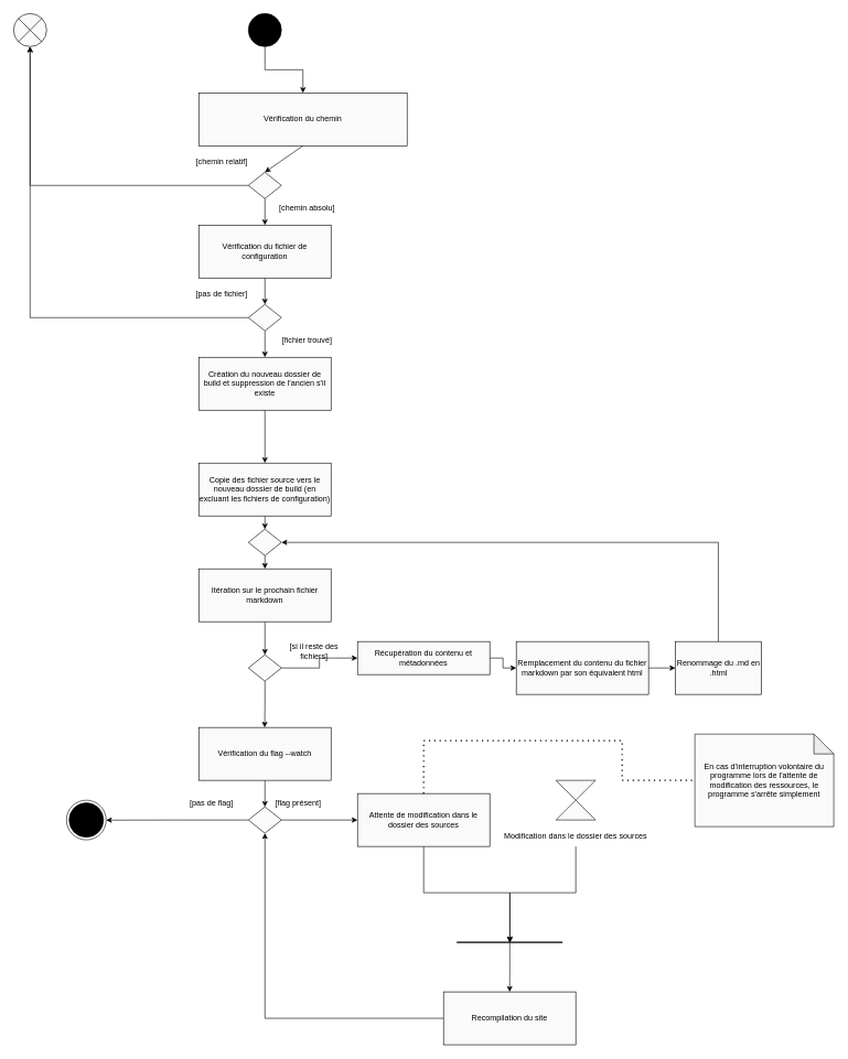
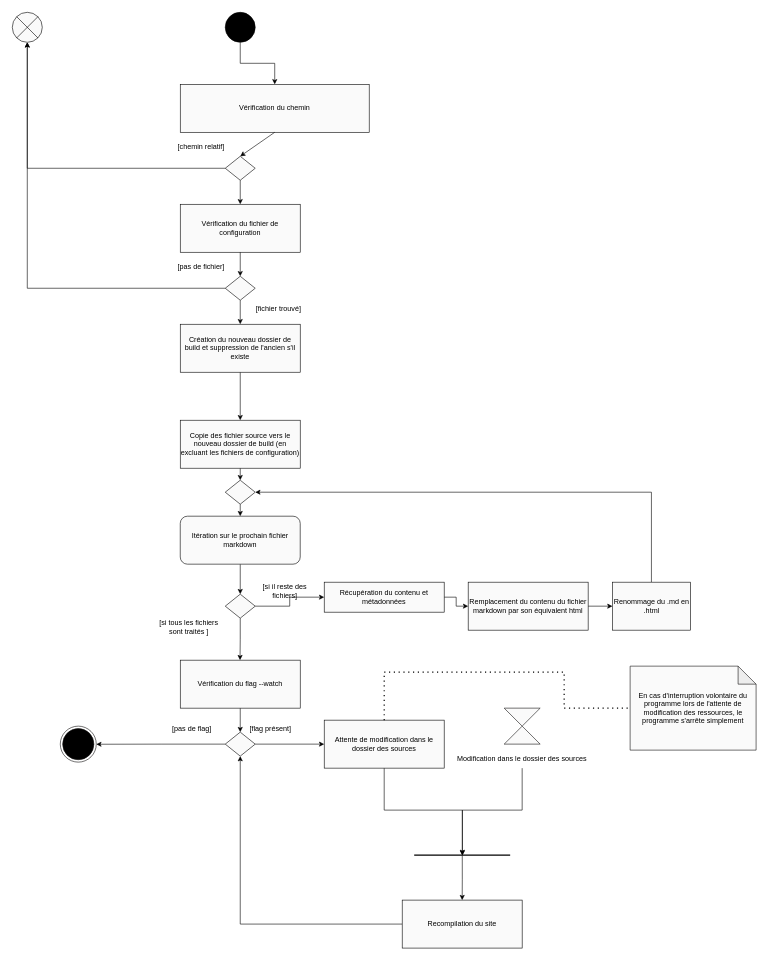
  <mxCell id="0" />
  <mxCell id="1" parent="0" />
  <mxCell id="2" style="edgeStyle=orthogonalEdgeStyle;rounded=0;orthogonalLoop=1;jettySize=auto;html=1;exitX=0.5;exitY=1;exitDx=0;exitDy=0;entryX=0.5;entryY=0;entryDx=0;entryDy=0;" edge="1" parent="1" source="3" target="5"><mxGeometry relative="1" as="geometry" /></mxCell>
  <mxCell id="3" value="" style="ellipse;whiteSpace=wrap;html=1;aspect=fixed;fillColor=#000000;" vertex="1" parent="1"><mxGeometry x="375" y="20" width="50" height="50" as="geometry" /></mxCell>
  <mxCell id="4" value="" style="verticalLabelPosition=bottom;verticalAlign=top;html=1;shape=mxgraph.flowchart.or;fillColor=#FAFAFA;" vertex="1" parent="1"><mxGeometry x="20" y="20" width="50" height="50" as="geometry" /></mxCell>
  <mxCell id="5" value="Vérification du chemin" style="rounded=0;whiteSpace=wrap;html=1;fillColor=#FAFAFA;" vertex="1" parent="1"><mxGeometry x="300" y="140" width="315" height="80" as="geometry" /></mxCell>
  <mxCell id="6" style="edgeStyle=orthogonalEdgeStyle;rounded=0;orthogonalLoop=1;jettySize=auto;html=1;exitX=0;exitY=0.5;exitDx=0;exitDy=0;entryX=0.5;entryY=1;entryDx=0;entryDy=0;entryPerimeter=0;" edge="1" parent="1" source="8" target="4"><mxGeometry relative="1" as="geometry" /></mxCell>
  <mxCell id="7" style="edgeStyle=orthogonalEdgeStyle;rounded=0;orthogonalLoop=1;jettySize=auto;html=1;exitX=0.5;exitY=1;exitDx=0;exitDy=0;entryX=0.5;entryY=0;entryDx=0;entryDy=0;" edge="1" parent="1" source="8" target="12"><mxGeometry relative="1" as="geometry" /></mxCell>
  <mxCell id="8" value="" style="rhombus;whiteSpace=wrap;html=1;fillColor=#FAFAFA;" vertex="1" parent="1"><mxGeometry x="375" y="260" width="50" height="40" as="geometry" /></mxCell>
  <mxCell id="9" value="" style="endArrow=classic;html=1;rounded=0;exitX=0.5;exitY=1;exitDx=0;exitDy=0;entryX=0.5;entryY=0;entryDx=0;entryDy=0;" edge="1" parent="1" source="5" target="8"><mxGeometry width="50" height="50" relative="1" as="geometry"><mxPoint x="380" y="450" as="sourcePoint" /><mxPoint x="430" y="400" as="targetPoint" /></mxGeometry></mxCell>
  <mxCell id="10" value="[chemin relatif]" style="text;html=1;strokeColor=none;fillColor=none;align=center;verticalAlign=middle;whiteSpace=wrap;rounded=0;" vertex="1" parent="1"><mxGeometry x="290" y="230" width="90" height="30" as="geometry" /></mxCell>
- <mxCell id="11" value="[chemin absolu]" style="text;html=1;strokeColor=none;fillColor=none;align=center;verticalAlign=middle;whiteSpace=wrap;rounded=0;" vertex="1" parent="1"><mxGeometry x="419" y="300" width="90" height="30" as="geometry" /></mxCell>
  <mxCell id="12" value="Vérification du fichier de configuration" style="rounded=0;whiteSpace=wrap;html=1;fillColor=#FAFAFA;" vertex="1" parent="1"><mxGeometry x="300" y="340" width="200" height="80" as="geometry" /></mxCell>
  <mxCell id="13" style="edgeStyle=orthogonalEdgeStyle;rounded=0;orthogonalLoop=1;jettySize=auto;html=1;exitX=0;exitY=0.5;exitDx=0;exitDy=0;entryX=0.5;entryY=1;entryDx=0;entryDy=0;entryPerimeter=0;" edge="1" parent="1" source="15" target="4"><mxGeometry relative="1" as="geometry"><mxPoint x="50" y="280" as="targetPoint" /></mxGeometry></mxCell>
  <mxCell id="14" style="edgeStyle=orthogonalEdgeStyle;rounded=0;orthogonalLoop=1;jettySize=auto;html=1;exitX=0.5;exitY=1;exitDx=0;exitDy=0;entryX=0.5;entryY=0;entryDx=0;entryDy=0;" edge="1" parent="1" source="15" target="20"><mxGeometry relative="1" as="geometry" /></mxCell>
  <mxCell id="15" value="" style="rhombus;whiteSpace=wrap;html=1;fillColor=#FAFAFA;" vertex="1" parent="1"><mxGeometry x="375" y="460" width="50" height="40" as="geometry" /></mxCell>
  <mxCell id="16" value="" style="endArrow=classic;html=1;rounded=0;exitX=0.5;exitY=1;exitDx=0;exitDy=0;entryX=0.5;entryY=0;entryDx=0;entryDy=0;" edge="1" parent="1" source="12" target="15"><mxGeometry width="50" height="50" relative="1" as="geometry"><mxPoint x="390" y="650" as="sourcePoint" /><mxPoint x="440" y="600" as="targetPoint" /></mxGeometry></mxCell>
  <mxCell id="17" value="[pas de fichier]" style="text;html=1;strokeColor=none;fillColor=none;align=center;verticalAlign=middle;whiteSpace=wrap;rounded=0;" vertex="1" parent="1"><mxGeometry x="290" y="430" width="90" height="30" as="geometry" /></mxCell>
  <mxCell id="18" value="[fichier trouvé]" style="text;html=1;strokeColor=none;fillColor=none;align=center;verticalAlign=middle;whiteSpace=wrap;rounded=0;" vertex="1" parent="1"><mxGeometry x="419" y="500" width="90" height="30" as="geometry" /></mxCell>
  <mxCell id="19" style="edgeStyle=orthogonalEdgeStyle;rounded=0;orthogonalLoop=1;jettySize=auto;html=1;exitX=0.5;exitY=1;exitDx=0;exitDy=0;entryX=0.5;entryY=0;entryDx=0;entryDy=0;" edge="1" parent="1" source="20" target="22"><mxGeometry relative="1" as="geometry" /></mxCell>
  <mxCell id="20" value="Création du nouveau dossier de build et suppression de l'ancien s'il existe" style="rounded=0;whiteSpace=wrap;html=1;fillColor=#FAFAFA;" vertex="1" parent="1"><mxGeometry x="300" y="540" width="200" height="80" as="geometry" /></mxCell>
  <mxCell id="21" style="edgeStyle=orthogonalEdgeStyle;rounded=0;orthogonalLoop=1;jettySize=auto;html=1;exitX=0.5;exitY=1;exitDx=0;exitDy=0;entryX=0.5;entryY=0;entryDx=0;entryDy=0;" edge="1" parent="1" source="22" target="36"><mxGeometry relative="1" as="geometry" /></mxCell>
  <mxCell id="22" value="Copie des fichier source vers le nouveau dossier de build (en excluant les fichiers de configuration)" style="rounded=0;whiteSpace=wrap;html=1;fillColor=#FAFAFA;" vertex="1" parent="1"><mxGeometry x="300" y="700" width="200" height="80" as="geometry" /></mxCell>
  <mxCell id="23" style="edgeStyle=orthogonalEdgeStyle;rounded=0;orthogonalLoop=1;jettySize=auto;html=1;exitX=0.5;exitY=1;exitDx=0;exitDy=0;" edge="1" parent="1" source="24" target="27"><mxGeometry relative="1" as="geometry" /></mxCell>
- <mxCell id="24" value="Itération sur le prochain fichier markdown" style="rounded=0;whiteSpace=wrap;html=1;fillColor=#FAFAFA;" vertex="1" parent="1"><mxGeometry x="300" y="860" width="200" height="80" as="geometry" /></mxCell>
+ <mxCell id="24" value="Itération sur le prochain fichier markdown" style="whiteSpace=wrap;html=1;fillColor=#FAFAFA;rounded=1;" vertex="1" parent="1"><mxGeometry x="300" y="860" width="200" height="80" as="geometry" /></mxCell>
  <mxCell id="25" style="edgeStyle=orthogonalEdgeStyle;rounded=0;orthogonalLoop=1;jettySize=auto;html=1;exitX=1;exitY=0.5;exitDx=0;exitDy=0;entryX=0;entryY=0.5;entryDx=0;entryDy=0;" edge="1" parent="1" source="27" target="30"><mxGeometry relative="1" as="geometry" /></mxCell>
  <mxCell id="26" style="edgeStyle=orthogonalEdgeStyle;rounded=0;orthogonalLoop=1;jettySize=auto;html=1;exitX=0.5;exitY=1;exitDx=0;exitDy=0;" edge="1" parent="1" source="27"><mxGeometry relative="1" as="geometry"><mxPoint x="399.667" y="1100" as="targetPoint" /></mxGeometry></mxCell>
  <mxCell id="27" value="" style="rhombus;whiteSpace=wrap;html=1;fillColor=#FAFAFA;" vertex="1" parent="1"><mxGeometry x="375" y="990" width="50" height="40" as="geometry" /></mxCell>
+ <mxCell id="28" value="[si tous les fichiers sont traités ]" style="text;html=1;strokeColor=none;fillColor=none;align=center;verticalAlign=middle;whiteSpace=wrap;rounded=0;" vertex="1" parent="1"><mxGeometry x="254" y="1030" width="121" height="30" as="geometry" /></mxCell>
  <mxCell id="29" style="edgeStyle=orthogonalEdgeStyle;rounded=0;orthogonalLoop=1;jettySize=auto;html=1;exitX=1;exitY=0.5;exitDx=0;exitDy=0;entryX=0;entryY=0.5;entryDx=0;entryDy=0;" edge="1" parent="1" source="30" target="32"><mxGeometry relative="1" as="geometry" /></mxCell>
  <mxCell id="30" value="Récupération du contenu et métadonnées" style="rounded=0;whiteSpace=wrap;html=1;fillColor=#FAFAFA;" vertex="1" parent="1"><mxGeometry x="540" y="970" width="200" height="50" as="geometry" /></mxCell>
  <mxCell id="31" value="" style="edgeStyle=orthogonalEdgeStyle;rounded=0;orthogonalLoop=1;jettySize=auto;html=1;" edge="1" parent="1" source="32" target="34"><mxGeometry relative="1" as="geometry" /></mxCell>
  <mxCell id="32" value="Remplacement du contenu du fichier markdown par son équivalent html" style="rounded=0;whiteSpace=wrap;html=1;fillColor=#FAFAFA;" vertex="1" parent="1"><mxGeometry x="780" y="970" width="200" height="80" as="geometry" /></mxCell>
  <mxCell id="33" style="edgeStyle=orthogonalEdgeStyle;rounded=0;orthogonalLoop=1;jettySize=auto;html=1;exitX=0.5;exitY=0;exitDx=0;exitDy=0;entryX=1;entryY=0.5;entryDx=0;entryDy=0;" edge="1" parent="1" source="34" target="36"><mxGeometry relative="1" as="geometry" /></mxCell>
  <mxCell id="34" value="Renommage du .md en .html" style="rounded=0;whiteSpace=wrap;html=1;fillColor=#FAFAFA;" vertex="1" parent="1"><mxGeometry x="1020.5" y="970" width="130" height="80" as="geometry" /></mxCell>
  <mxCell id="35" style="edgeStyle=orthogonalEdgeStyle;rounded=0;orthogonalLoop=1;jettySize=auto;html=1;exitX=0.5;exitY=1;exitDx=0;exitDy=0;entryX=0.5;entryY=0;entryDx=0;entryDy=0;" edge="1" parent="1" source="36" target="24"><mxGeometry relative="1" as="geometry" /></mxCell>
  <mxCell id="36" value="" style="rhombus;whiteSpace=wrap;html=1;fillColor=#FAFAFA;" vertex="1" parent="1"><mxGeometry x="375" y="800" width="50" height="40" as="geometry" /></mxCell>
  <mxCell id="37" value="[si il reste des fichiers]" style="text;html=1;strokeColor=none;fillColor=none;align=center;verticalAlign=middle;whiteSpace=wrap;rounded=0;" vertex="1" parent="1"><mxGeometry x="419" y="970" width="111" height="30" as="geometry" /></mxCell>
  <mxCell id="38" style="edgeStyle=orthogonalEdgeStyle;rounded=0;orthogonalLoop=1;jettySize=auto;html=1;exitX=0.5;exitY=1;exitDx=0;exitDy=0;entryX=0.5;entryY=0;entryDx=0;entryDy=0;" edge="1" parent="1" source="39" target="42"><mxGeometry relative="1" as="geometry" /></mxCell>
  <mxCell id="39" value="Vérification du flag --watch" style="rounded=0;whiteSpace=wrap;html=1;fillColor=#FAFAFA;" vertex="1" parent="1"><mxGeometry x="300" y="1100" width="200" height="80" as="geometry" /></mxCell>
  <mxCell id="40" style="edgeStyle=orthogonalEdgeStyle;rounded=0;orthogonalLoop=1;jettySize=auto;html=1;exitX=0;exitY=0.5;exitDx=0;exitDy=0;" edge="1" parent="1" source="42"><mxGeometry relative="1" as="geometry"><mxPoint x="160" y="1240.19" as="targetPoint" /></mxGeometry></mxCell>
  <mxCell id="41" style="edgeStyle=orthogonalEdgeStyle;rounded=0;orthogonalLoop=1;jettySize=auto;html=1;exitX=1;exitY=0.5;exitDx=0;exitDy=0;entryX=0;entryY=0.5;entryDx=0;entryDy=0;" edge="1" parent="1" source="42" target="47"><mxGeometry relative="1" as="geometry"><mxPoint x="520" y="1240" as="targetPoint" /></mxGeometry></mxCell>
  <mxCell id="42" value="" style="rhombus;whiteSpace=wrap;html=1;fillColor=#FAFAFA;" vertex="1" parent="1"><mxGeometry x="375" y="1220" width="50" height="40" as="geometry" /></mxCell>
  <mxCell id="43" value="[pas de flag]" style="text;html=1;strokeColor=none;fillColor=none;align=center;verticalAlign=middle;whiteSpace=wrap;rounded=0;" vertex="1" parent="1"><mxGeometry x="259" y="1200" width="121" height="30" as="geometry" /></mxCell>
  <mxCell id="44" value="" style="ellipse;html=1;shape=endState;fillColor=#000000;strokeColor=#141212;" vertex="1" parent="1"><mxGeometry x="100" y="1210" width="60" height="60" as="geometry" /></mxCell>
  <mxCell id="45" value="[flag présent]" style="text;html=1;strokeColor=none;fillColor=none;align=center;verticalAlign=middle;whiteSpace=wrap;rounded=0;" vertex="1" parent="1"><mxGeometry x="390" y="1200" width="121" height="30" as="geometry" /></mxCell>
  <mxCell id="46" style="edgeStyle=orthogonalEdgeStyle;rounded=0;orthogonalLoop=1;jettySize=auto;html=1;exitX=0.5;exitY=1;exitDx=0;exitDy=0;entryX=0.502;entryY=0.585;entryDx=0;entryDy=0;entryPerimeter=0;" edge="1" parent="1" source="47" target="52"><mxGeometry relative="1" as="geometry"><mxPoint x="770" y="1420" as="targetPoint" /></mxGeometry></mxCell>
  <mxCell id="47" value="Attente de modification dans le dossier des sources" style="rounded=0;whiteSpace=wrap;html=1;fillColor=#FAFAFA;" vertex="1" parent="1"><mxGeometry x="540" y="1200" width="200" height="80" as="geometry" /></mxCell>
  <mxCell id="48" value="" style="shape=collate;whiteSpace=wrap;html=1;strokeColor=#141212;fillColor=#FAFAFA;" vertex="1" parent="1"><mxGeometry x="840" y="1180" width="60" height="60" as="geometry" /></mxCell>
  <mxCell id="49" style="edgeStyle=orthogonalEdgeStyle;rounded=0;orthogonalLoop=1;jettySize=auto;html=1;exitX=0.5;exitY=1;exitDx=0;exitDy=0;entryX=0.502;entryY=0.478;entryDx=0;entryDy=0;entryPerimeter=0;" edge="1" parent="1" source="50" target="52"><mxGeometry relative="1" as="geometry"><mxPoint x="770" y="1420" as="targetPoint" /></mxGeometry></mxCell>
  <mxCell id="50" value="Modification dans le dossier des sources" style="text;html=1;strokeColor=none;fillColor=none;align=center;verticalAlign=middle;whiteSpace=wrap;rounded=0;" vertex="1" parent="1"><mxGeometry x="755" y="1250" width="230" height="30" as="geometry" /></mxCell>
  <mxCell id="51" style="edgeStyle=orthogonalEdgeStyle;rounded=0;orthogonalLoop=1;jettySize=auto;html=1;exitX=0.501;exitY=0.567;exitDx=0;exitDy=0;exitPerimeter=0;" edge="1" parent="1" source="52"><mxGeometry relative="1" as="geometry"><mxPoint x="770" y="1500" as="targetPoint" /></mxGeometry></mxCell>
  <mxCell id="52" value="" style="line;strokeWidth=2;html=1;fillColor=#FAFAFA;" vertex="1" parent="1"><mxGeometry x="690" y="1420" width="160" height="10" as="geometry" /></mxCell>
  <mxCell id="53" style="edgeStyle=orthogonalEdgeStyle;rounded=0;orthogonalLoop=1;jettySize=auto;html=1;entryX=0.5;entryY=1;entryDx=0;entryDy=0;" edge="1" parent="1" source="54" target="42"><mxGeometry relative="1" as="geometry" /></mxCell>
  <mxCell id="54" value="Recompilation du site" style="rounded=0;whiteSpace=wrap;html=1;fillColor=#FAFAFA;" vertex="1" parent="1"><mxGeometry x="670" y="1500" width="200" height="80" as="geometry" /></mxCell>
  <mxCell id="55" value="En cas d'interruption volontaire du programme lors de l'attente de modification des ressources, le programme s'arrête simplement" style="shape=note;whiteSpace=wrap;html=1;backgroundOutline=1;darkOpacity=0.05;strokeColor=#141212;fillColor=#FAFAFA;" vertex="1" parent="1"><mxGeometry x="1050" y="1110" width="210" height="140" as="geometry" /></mxCell>
  <mxCell id="56" value="" style="endArrow=none;dashed=1;html=1;dashPattern=1 3;strokeWidth=2;rounded=0;entryX=0;entryY=0.5;entryDx=0;entryDy=0;entryPerimeter=0;exitX=0.5;exitY=0;exitDx=0;exitDy=0;" edge="1" parent="1" source="47" target="55"><mxGeometry width="50" height="50" relative="1" as="geometry"><mxPoint x="640" y="1440" as="sourcePoint" /><mxPoint x="690" y="1390" as="targetPoint" /><Array as="points"><mxPoint x="640" y="1120" /><mxPoint x="940" y="1120" /><mxPoint x="940" y="1180" /></Array></mxGeometry></mxCell>
